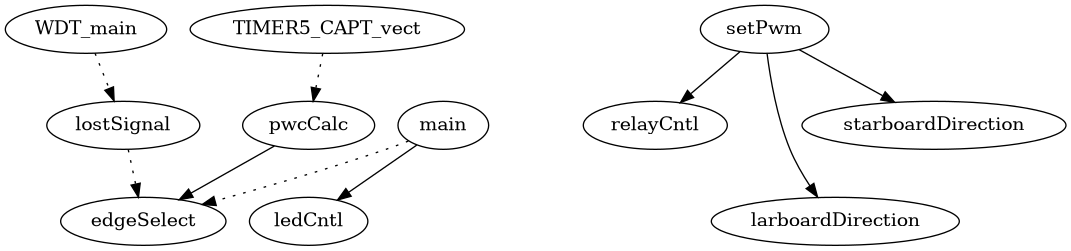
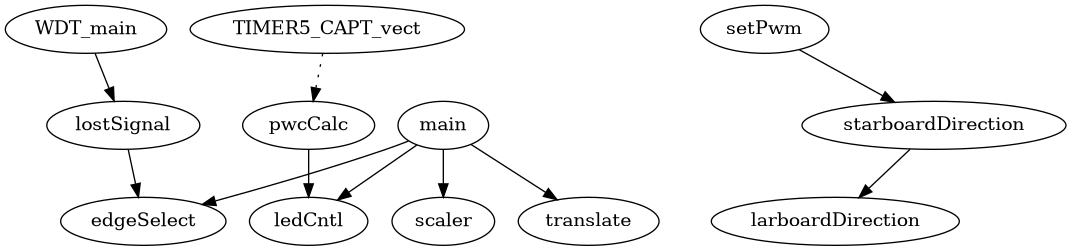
  digraph {
    edge [style=solid]
    lostSignal
    edgeSelect
    setPwm
-   relayCntl
    larboardDirection
    starboardDirection
    main
    ledCntl
+   scaler
+   translate
    pwcCalc
    n12 [label=TIMER5_CAPT_vect]
    n13 [label=WDT_main]
-   lostSignal -> edgeSelect [style=dotted]
-   setPwm -> relayCntl
-   setPwm -> larboardDirection
+   lostSignal -> edgeSelect
+   starboardDirection -> larboardDirection
    setPwm -> starboardDirection
-   main -> edgeSelect [style=dotted]
+   main -> edgeSelect
    main -> ledCntl
-   pwcCalc -> edgeSelect
+   main -> scaler
+   main -> translate
+   pwcCalc -> ledCntl
    n12 -> pwcCalc [style=dotted]
-   n13 -> lostSignal [style=dotted]
+   n13 -> lostSignal
  }
